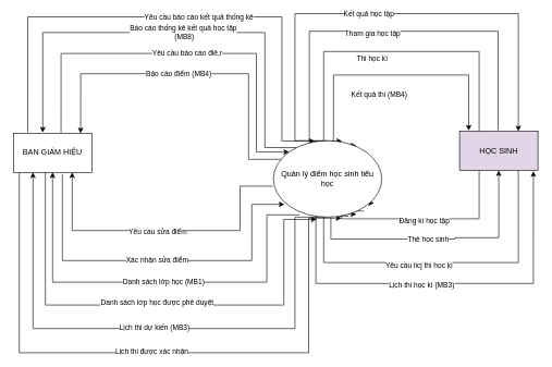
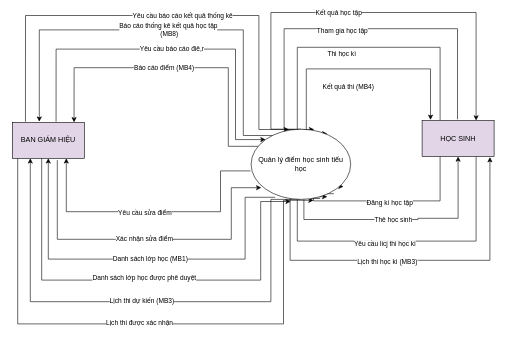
  <mxCell id="0" />
  <mxCell id="1" parent="0" />
  <mxCell id="2" style="edgeStyle=orthogonalEdgeStyle;rounded=0;orthogonalLoop=1;jettySize=auto;html=1;entryX=0.5;entryY=1;entryDx=0;entryDy=0;exitX=0.831;exitY=0.919;exitDx=0;exitDy=0;exitPerimeter=0;" edge="1" parent="1" source="40" target="35"><mxGeometry relative="1" as="geometry"><mxPoint x="637" y="364.5" as="sourcePoint" /><Array as="points"><mxPoint x="506" y="365" /><mxPoint x="696" y="365" /><mxPoint x="696" y="363" /><mxPoint x="763" y="363" /></Array></mxGeometry></mxCell>
  <mxCell id="3" value="Thẻ học sinh" style="edgeLabel;html=1;align=center;verticalAlign=middle;resizable=0;points=[];" vertex="1" connectable="0" parent="2"><mxGeometry x="0.05" y="-1" relative="1" as="geometry"><mxPoint x="2" y="-2" as="offset" /></mxGeometry></mxCell>
  <mxCell id="4" style="edgeStyle=orthogonalEdgeStyle;rounded=0;orthogonalLoop=1;jettySize=auto;html=1;entryX=0.942;entryY=1.017;entryDx=0;entryDy=0;exitX=0.693;exitY=0.987;exitDx=0;exitDy=0;entryPerimeter=0;exitPerimeter=0;" edge="1" parent="1" source="40" target="35"><mxGeometry relative="1" as="geometry"><Array as="points"><mxPoint x="483" y="433" /><mxPoint x="816" y="433" /></Array><mxPoint x="637" y="435.5" as="sourcePoint" /></mxGeometry></mxCell>
  <mxCell id="5" value="Lịch thi học kì (MB3)" style="edgeLabel;html=1;align=center;verticalAlign=middle;resizable=0;points=[];" vertex="1" connectable="0" parent="4"><mxGeometry x="-0.137" y="-2" relative="1" as="geometry"><mxPoint x="31" y="-1" as="offset" /></mxGeometry></mxCell>
  <mxCell id="6" style="edgeStyle=orthogonalEdgeStyle;rounded=0;orthogonalLoop=1;jettySize=auto;html=1;entryX=0.75;entryY=0;entryDx=0;entryDy=0;exitX=0.5;exitY=0;exitDx=0;exitDy=0;" edge="1" parent="1" source="40" target="35"><mxGeometry relative="1" as="geometry"><Array as="points"><mxPoint x="451" y="20" /><mxPoint x="793" y="20" /></Array><mxPoint x="386" y="101" as="sourcePoint" /></mxGeometry></mxCell>
  <mxCell id="7" value="Kết quả học tập" style="edgeLabel;html=1;align=center;verticalAlign=middle;resizable=0;points=[];" vertex="1" connectable="0" parent="6"><mxGeometry x="-0.089" y="-1" relative="1" as="geometry"><mxPoint x="8" y="-2" as="offset" /></mxGeometry></mxCell>
  <mxCell id="8" style="edgeStyle=orthogonalEdgeStyle;rounded=0;orthogonalLoop=1;jettySize=auto;html=1;entryX=0.375;entryY=-0.017;entryDx=0;entryDy=0;labelPosition=center;verticalLabelPosition=middle;align=center;verticalAlign=middle;exitX=0.223;exitY=0.09;exitDx=0;exitDy=0;exitPerimeter=0;entryPerimeter=0;" edge="1" parent="1" target="26" source="40"><mxGeometry relative="1" as="geometry"><Array as="points"><mxPoint x="405" y="49" /><mxPoint x="65" y="49" /></Array><mxPoint x="337.574" y="102.716" as="sourcePoint" /></mxGeometry></mxCell>
  <mxCell id="9" value="&lt;div align=&quot;right&quot;&gt;Báo cáo thống kê kết quả học tập&lt;br&gt;&lt;/div&gt;&amp;nbsp;(MB8)" style="edgeLabel;html=1;align=center;verticalAlign=middle;resizable=0;points=[];" vertex="1" connectable="0" parent="8"><mxGeometry x="0.248" relative="1" as="geometry"><mxPoint x="97.68" y="-1" as="offset" /></mxGeometry></mxCell>
  <mxCell id="10" style="edgeStyle=orthogonalEdgeStyle;rounded=0;orthogonalLoop=1;jettySize=auto;html=1;entryX=0.75;entryY=1;entryDx=0;entryDy=0;align=right;exitX=-0.006;exitY=0.594;exitDx=0;exitDy=0;exitPerimeter=0;" edge="1" parent="1" source="40" target="26"><mxGeometry relative="1" as="geometry"><Array as="points"><mxPoint x="367" y="352" /><mxPoint x="110" y="352" /></Array><mxPoint x="208.574" y="344.284" as="sourcePoint" /></mxGeometry></mxCell>
  <mxCell id="11" value="Yêu cầu sửa điểm" style="edgeLabel;html=1;align=center;verticalAlign=middle;resizable=0;points=[];" vertex="1" connectable="0" parent="10"><mxGeometry x="0.17" y="-2" relative="1" as="geometry"><mxPoint x="26" y="3" as="offset" /></mxGeometry></mxCell>
  <mxCell id="12" style="edgeStyle=orthogonalEdgeStyle;rounded=0;orthogonalLoop=1;jettySize=auto;html=1;entryX=0.5;entryY=1;entryDx=0;entryDy=0;align=right;exitX=0.241;exitY=0.97;exitDx=0;exitDy=0;exitPerimeter=0;" edge="1" parent="1" source="40" target="26"><mxGeometry relative="1" as="geometry"><Array as="points"><mxPoint x="408" y="431" /><mxPoint x="80" y="431" /></Array><mxPoint x="452" y="369" as="sourcePoint" /><mxPoint x="198" y="655" as="targetPoint" /></mxGeometry></mxCell>
  <mxCell id="13" value="Danh sách lớp học (MB1)" style="edgeLabel;html=1;align=center;verticalAlign=middle;resizable=0;points=[];" vertex="1" connectable="0" parent="12"><mxGeometry x="-0.067" relative="1" as="geometry"><mxPoint x="-9" y="-2" as="offset" /></mxGeometry></mxCell>
  <mxCell id="14" style="edgeStyle=orthogonalEdgeStyle;rounded=0;orthogonalLoop=1;jettySize=auto;html=1;entryX=0.25;entryY=1;entryDx=0;entryDy=0;align=right;exitX=0.5;exitY=1;exitDx=0;exitDy=0;" edge="1" parent="1" source="40" target="26"><mxGeometry relative="1" as="geometry"><Array as="points"><mxPoint x="451" y="502" /><mxPoint x="50" y="502" /></Array><mxPoint x="504" y="363.04" as="sourcePoint" /><mxPoint x="258" y="655" as="targetPoint" /></mxGeometry></mxCell>
  <mxCell id="15" value="Lịch thi dự kiến (MB3)" style="edgeLabel;html=1;align=center;verticalAlign=middle;resizable=0;points=[];" vertex="1" connectable="0" parent="14"><mxGeometry x="0.111" y="-2" relative="1" as="geometry"><mxPoint x="42" as="offset" /></mxGeometry></mxCell>
  <mxCell id="16" style="edgeStyle=orthogonalEdgeStyle;orthogonalLoop=1;jettySize=auto;html=1;exitX=0.625;exitY=1.05;exitDx=0;exitDy=0;rounded=0;fontStyle=0;entryX=0.102;entryY=0.833;entryDx=0;entryDy=0;exitPerimeter=0;entryPerimeter=0;" edge="1" parent="1" source="26" target="40"><mxGeometry relative="1" as="geometry"><mxPoint x="251" y="356" as="targetPoint" /><Array as="points"><mxPoint x="95" y="398" /><mxPoint x="385" y="398" /></Array></mxGeometry></mxCell>
  <mxCell id="17" value="Xác nhận sửa điểm" style="edgeLabel;html=1;align=center;verticalAlign=middle;resizable=0;points=[];" vertex="1" connectable="0" parent="16"><mxGeometry x="-0.134" y="4" relative="1" as="geometry"><mxPoint x="34" y="2" as="offset" /></mxGeometry></mxCell>
  <mxCell id="18" style="edgeStyle=orthogonalEdgeStyle;rounded=0;orthogonalLoop=1;jettySize=auto;html=1;align=right;entryX=0.398;entryY=1.03;entryDx=0;entryDy=0;exitX=0.408;exitY=0.983;exitDx=0;exitDy=0;exitPerimeter=0;entryPerimeter=0;" edge="1" parent="1" source="26" target="40"><mxGeometry relative="1" as="geometry"><Array as="points"><mxPoint x="69" y="466" /><mxPoint x="434" y="466" /></Array><mxPoint x="488.04" y="359.04" as="targetPoint" /><mxPoint x="72" y="315" as="sourcePoint" /></mxGeometry></mxCell>
  <mxCell id="19" value="Danh sách lớp học được phê duyệt" style="edgeLabel;html=1;align=center;verticalAlign=middle;resizable=0;points=[];" vertex="1" connectable="0" parent="18"><mxGeometry x="-0.075" y="2" relative="1" as="geometry"><mxPoint x="28" y="-3" as="offset" /></mxGeometry></mxCell>
  <mxCell id="20" style="edgeStyle=orthogonalEdgeStyle;rounded=0;orthogonalLoop=1;jettySize=auto;html=1;exitX=0.075;exitY=1;exitDx=0;exitDy=0;align=right;entryX=0.627;entryY=1.013;entryDx=0;entryDy=0;entryPerimeter=0;exitPerimeter=0;" edge="1" parent="1" source="26" target="40"><mxGeometry relative="1" as="geometry"><Array as="points"><mxPoint x="29" y="539" /><mxPoint x="472" y="539" /></Array><mxPoint x="527.04" y="367.04" as="targetPoint" /><mxPoint x="288" y="655" as="sourcePoint" /></mxGeometry></mxCell>
  <mxCell id="21" value="Lịch thi được xác nhận" style="edgeLabel;html=1;align=center;verticalAlign=middle;resizable=0;points=[];" vertex="1" connectable="0" parent="20"><mxGeometry x="-0.079" relative="1" as="geometry"><mxPoint x="29" y="-2" as="offset" /></mxGeometry></mxCell>
  <mxCell id="22" style="edgeStyle=orthogonalEdgeStyle;rounded=0;orthogonalLoop=1;jettySize=auto;html=1;exitX=0.183;exitY=-0.017;exitDx=0;exitDy=0;entryX=0.38;entryY=0.004;entryDx=0;entryDy=0;entryPerimeter=0;exitPerimeter=0;" edge="1" parent="1" source="26" target="40"><mxGeometry relative="1" as="geometry"><Array as="points"><mxPoint x="42" y="25" /><mxPoint x="431" y="25" /></Array><mxPoint x="359" y="95" as="targetPoint" /></mxGeometry></mxCell>
  <mxCell id="23" value="Yêu cầu báo cáo kết quả thống kê" style="edgeLabel;html=1;align=center;verticalAlign=middle;resizable=0;points=[];" vertex="1" connectable="0" parent="22"><mxGeometry x="0.087" relative="1" as="geometry"><mxPoint as="offset" /></mxGeometry></mxCell>
  <mxCell id="24" style="edgeStyle=orthogonalEdgeStyle;rounded=0;orthogonalLoop=1;jettySize=auto;html=1;exitX=0.608;exitY=-0.017;exitDx=0;exitDy=0;entryX=0;entryY=0;entryDx=0;entryDy=0;exitPerimeter=0;" edge="1" parent="1" source="26" target="40"><mxGeometry relative="1" as="geometry"><Array as="points"><mxPoint x="93" y="81" /><mxPoint x="392" y="81" /></Array><mxPoint x="193.4" y="331.2" as="targetPoint" /></mxGeometry></mxCell>
  <mxCell id="25" value="Yêu cầu báo cáo điê,r" style="edgeLabel;html=1;align=center;verticalAlign=middle;resizable=0;points=[];" vertex="1" connectable="0" parent="24"><mxGeometry x="0.287" relative="1" as="geometry"><mxPoint x="-87" y="-2" as="offset" /></mxGeometry></mxCell>
- <mxCell id="26" value="BAN GIÁM HIỆU" style="rounded=0;whiteSpace=wrap;html=1;" vertex="1" parent="1"><mxGeometry x="20" y="203" width="120" height="60" as="geometry" /></mxCell>
+ <mxCell id="26" value="BAN GIÁM HIỆU" style="rounded=0;whiteSpace=wrap;html=1;fillColor=#e1d5e7;" vertex="1" parent="1"><mxGeometry x="20" y="203" width="120" height="60" as="geometry" /></mxCell>
  <mxCell id="27" style="edgeStyle=orthogonalEdgeStyle;rounded=0;orthogonalLoop=1;jettySize=auto;html=1;exitX=0.25;exitY=1;exitDx=0;exitDy=0;entryX=0.928;entryY=0.816;entryDx=0;entryDy=0;entryPerimeter=0;" edge="1" parent="1" source="35" target="40"><mxGeometry relative="1" as="geometry"><Array as="points"><mxPoint x="733" y="334" /><mxPoint x="522" y="334" /></Array><mxPoint x="561.426" y="352.284" as="targetPoint" /></mxGeometry></mxCell>
  <mxCell id="28" value="Đăng kí học tập" style="edgeLabel;html=1;align=center;verticalAlign=middle;resizable=0;points=[];" vertex="1" connectable="0" parent="27"><mxGeometry x="-0.073" y="2" relative="1" as="geometry"><mxPoint x="7" as="offset" /></mxGeometry></mxCell>
  <mxCell id="29" style="edgeStyle=orthogonalEdgeStyle;rounded=0;orthogonalLoop=1;jettySize=auto;html=1;exitX=0.25;exitY=0;exitDx=0;exitDy=0;entryX=0.765;entryY=0.064;entryDx=0;entryDy=0;entryPerimeter=0;" edge="1" parent="1" source="35" target="40"><mxGeometry relative="1" as="geometry"><Array as="points"><mxPoint x="733" y="78" /><mxPoint x="495" y="78" /></Array><mxPoint x="436.04" y="114.04" as="targetPoint" /></mxGeometry></mxCell>
  <mxCell id="30" value="Thi học kì" style="edgeLabel;html=1;align=center;verticalAlign=middle;resizable=0;points=[];" vertex="1" connectable="0" parent="29"><mxGeometry x="0.328" y="2" relative="1" as="geometry"><mxPoint x="71" y="2" as="offset" /></mxGeometry></mxCell>
  <mxCell id="31" style="edgeStyle=orthogonalEdgeStyle;rounded=0;orthogonalLoop=1;jettySize=auto;html=1;exitX=0.75;exitY=1;exitDx=0;exitDy=0;entryX=0.765;entryY=0.962;entryDx=0;entryDy=0;entryPerimeter=0;" edge="1" parent="1" source="35" target="40"><mxGeometry relative="1" as="geometry"><Array as="points"><mxPoint x="793" y="401" /><mxPoint x="495" y="401" /></Array><mxPoint x="641" y="401" as="targetPoint" /></mxGeometry></mxCell>
  <mxCell id="32" value="Yêu cầu licj thi học kì" style="edgeLabel;html=1;align=center;verticalAlign=middle;resizable=0;points=[];" vertex="1" connectable="0" parent="31"><mxGeometry x="0.228" y="-2" relative="1" as="geometry"><mxPoint x="52" y="6" as="offset" /></mxGeometry></mxCell>
  <mxCell id="33" style="edgeStyle=orthogonalEdgeStyle;rounded=0;orthogonalLoop=1;jettySize=auto;html=1;startArrow=none;entryX=0.633;entryY=0.004;entryDx=0;entryDy=0;entryPerimeter=0;" edge="1" parent="1" target="40"><mxGeometry relative="1" as="geometry"><mxPoint x="762" y="198" as="sourcePoint" /><Array as="points"><mxPoint x="762" y="47" /><mxPoint x="473" y="47" /></Array><mxPoint x="405.44" y="94.2" as="targetPoint" /></mxGeometry></mxCell>
  <mxCell id="34" value="Tham gia học tập" style="edgeLabel;html=1;align=center;verticalAlign=middle;resizable=0;points=[];" vertex="1" connectable="0" parent="33"><mxGeometry x="0.092" y="1" relative="1" as="geometry"><mxPoint x="15" y="1" as="offset" /></mxGeometry></mxCell>
  <mxCell id="35" value="HỌC SINH" style="rounded=0;whiteSpace=wrap;html=1;fillColor=#e1d5e7;" vertex="1" parent="1"><mxGeometry x="703" y="200" width="120" height="60" as="geometry" /></mxCell>
  <mxCell id="36" style="edgeStyle=orthogonalEdgeStyle;rounded=0;orthogonalLoop=1;jettySize=auto;html=1;exitX=1;exitY=0;exitDx=0;exitDy=0;entryX=0.117;entryY=-0.017;entryDx=0;entryDy=0;entryPerimeter=0;" edge="1" parent="1" source="40" target="35"><mxGeometry relative="1" as="geometry"><Array as="points"><mxPoint x="510" y="114" /><mxPoint x="717" y="114" /></Array><mxPoint x="440" y="131" as="sourcePoint" /></mxGeometry></mxCell>
  <mxCell id="37" value="Kết quả thi (MB4)" style="edgeLabel;html=1;align=center;verticalAlign=middle;resizable=0;points=[];" vertex="1" connectable="0" parent="36"><mxGeometry x="-0.399" relative="1" as="geometry"><mxPoint x="69" as="offset" /></mxGeometry></mxCell>
  <mxCell id="38" style="edgeStyle=orthogonalEdgeStyle;rounded=0;orthogonalLoop=1;jettySize=auto;html=1;exitX=0.072;exitY=0.244;exitDx=0;exitDy=0;entryX=0.858;entryY=0;entryDx=0;entryDy=0;exitPerimeter=0;entryPerimeter=0;" edge="1" parent="1" source="40" target="26"><mxGeometry relative="1" as="geometry"><Array as="points"><mxPoint x="380" y="112" /><mxPoint x="123" y="112" /></Array><mxPoint x="208.574" y="344.284" as="sourcePoint" /></mxGeometry></mxCell>
  <mxCell id="39" value="Báo cáo điểm (MB4)" style="edgeLabel;html=1;align=center;verticalAlign=middle;resizable=0;points=[];" vertex="1" connectable="0" parent="38"><mxGeometry x="-0.086" y="2" relative="1" as="geometry"><mxPoint x="-46" y="-2" as="offset" /></mxGeometry></mxCell>
  <mxCell id="40" value="Quản lý điểm học sinh tiểu học" style="ellipse;whiteSpace=wrap;html=1;" vertex="1" parent="1"><mxGeometry x="418" y="214.5" width="166" height="117" as="geometry" /></mxCell>
